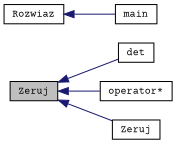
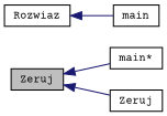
  digraph {
    fontname="Courier Prime"
    rankdir=LR
    node [color=black fillcolor=white fontname="Courier Prime" fontsize=10 shape=record style=filled]
    edge [color=midnightblue dir=back fontname="Courier Prime" fontsize=10 labelfontname=Helvetica labelfontsize=10 style=solid]
    n1 [fillcolor=grey75 fontcolor=black height=0.2 label=Zeruj width=0.4]
-   n2 [height=0.2 label=det width=0.4]
-   n3 [height=0.2 label="operator*" width=0.4]
+   n3 [height=0.2 label="main*" width=0.4]
    n4 [height=0.2 label=Zeruj width=0.4]
    n5 [height=0.2 label=Rozwiaz width=0.4]
    n6 [height=0.2 label=main width=0.4]
-   n1 -> n2
    n1 -> n3
    n1 -> n4
    n5 -> n6
  }
